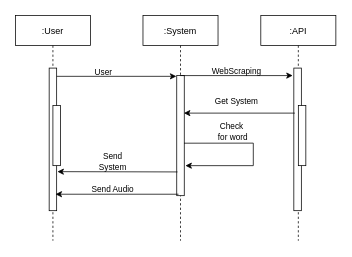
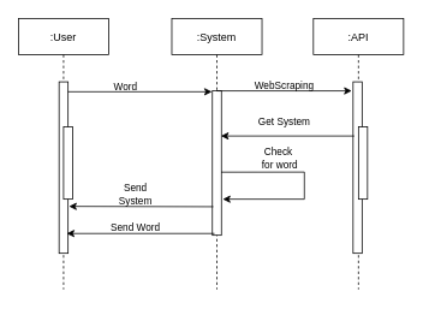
  <mxCell id="0" />
  <mxCell id="1" parent="0" />
  <mxCell id="2" value=":User" style="shape=umlLifeline;perimeter=lifelinePerimeter;container=1;collapsible=0;recursiveResize=0;rounded=0;shadow=0;strokeWidth=1;" parent="1" vertex="1"><mxGeometry x="20" y="20" width="100" height="300" as="geometry" /></mxCell>
  <mxCell id="3" value="" style="points=[];perimeter=orthogonalPerimeter;rounded=0;shadow=0;strokeWidth=1;" parent="2" vertex="1"><mxGeometry x="45" y="70" width="10" height="190" as="geometry" /></mxCell>
  <mxCell id="4" value="" style="points=[];perimeter=orthogonalPerimeter;rounded=0;shadow=0;strokeWidth=1;" parent="2" vertex="1"><mxGeometry x="50" y="120" width="10" height="80" as="geometry" /></mxCell>
  <mxCell id="5" value=":System" style="shape=umlLifeline;perimeter=lifelinePerimeter;container=1;collapsible=0;recursiveResize=0;rounded=0;shadow=0;strokeWidth=1;" parent="1" vertex="1"><mxGeometry x="190" y="20" width="100" height="300" as="geometry" /></mxCell>
  <mxCell id="6" value="" style="points=[];perimeter=orthogonalPerimeter;rounded=0;shadow=0;strokeWidth=1;" parent="5" vertex="1"><mxGeometry x="45" y="80" width="10" height="160" as="geometry" /></mxCell>
  <mxCell id="7" value="" style="endArrow=classic;html=1;rounded=0;exitX=0.967;exitY=0.563;exitDx=0;exitDy=0;exitPerimeter=0;" edge="1" parent="5" source="6"><mxGeometry width="50" height="50" relative="1" as="geometry"><mxPoint x="66" y="170" as="sourcePoint" /><mxPoint x="56.5" y="200" as="targetPoint" /><Array as="points"><mxPoint x="147" y="170" /><mxPoint x="147" y="200" /></Array></mxGeometry></mxCell>
  <mxCell id="8" value=":API" style="shape=umlLifeline;perimeter=lifelinePerimeter;container=1;collapsible=0;recursiveResize=0;rounded=0;shadow=0;strokeWidth=1;" vertex="1" parent="1"><mxGeometry x="347" y="20" width="100" height="300" as="geometry" /></mxCell>
  <mxCell id="9" value="" style="points=[];perimeter=orthogonalPerimeter;rounded=0;shadow=0;strokeWidth=1;" vertex="1" parent="8"><mxGeometry x="44" y="70" width="10" height="190" as="geometry" /></mxCell>
  <mxCell id="10" value="" style="points=[];perimeter=orthogonalPerimeter;rounded=0;shadow=0;strokeWidth=1;" vertex="1" parent="8"><mxGeometry x="50" y="120" width="10" height="80" as="geometry" /></mxCell>
  <mxCell id="11" value="" style="endArrow=classic;html=1;rounded=0;exitX=-0.467;exitY=0.125;exitDx=0;exitDy=0;exitPerimeter=0;" edge="1" parent="1" source="10"><mxGeometry width="50" height="50" relative="1" as="geometry"><mxPoint x="380" y="150" as="sourcePoint" /><mxPoint x="244.5" y="150" as="targetPoint" /></mxGeometry></mxCell>
  <mxCell id="12" value="Check&amp;nbsp;&lt;br&gt;for&amp;nbsp;word" style="text;html=1;strokeColor=none;fillColor=none;align=center;verticalAlign=middle;whiteSpace=wrap;rounded=0;fontFamily=Helvetica;fontSize=11;fontColor=default;" vertex="1" parent="1"><mxGeometry x="280" y="160" width="60" height="30" as="geometry" /></mxCell>
  <mxCell id="13" value="" style="endArrow=classic;html=1;rounded=1;shadow=0;labelBackgroundColor=default;fontFamily=Helvetica;fontSize=11;fontColor=default;strokeColor=default;strokeWidth=1;shape=connector;" edge="1" parent="1"><mxGeometry width="50" height="50" relative="1" as="geometry"><mxPoint x="239.5" y="100" as="sourcePoint" /><mxPoint x="389.5" y="100" as="targetPoint" /></mxGeometry></mxCell>
  <mxCell id="14" value="" style="endArrow=classic;html=1;rounded=1;shadow=0;labelBackgroundColor=default;fontFamily=Helvetica;fontSize=11;fontColor=default;strokeColor=default;strokeWidth=1;shape=connector;" edge="1" parent="1"><mxGeometry width="50" height="50" relative="1" as="geometry"><mxPoint x="75" y="101" as="sourcePoint" /><mxPoint x="234.5" y="101" as="targetPoint" /></mxGeometry></mxCell>
- <mxCell id="15" value="User" style="text;strokeColor=none;fillColor=none;align=left;verticalAlign=middle;spacingLeft=4;spacingRight=4;overflow=hidden;points=[[0,0.5],[1,0.5]];portConstraint=eastwest;rotatable=0;fontFamily=Helvetica;fontSize=11;fontColor=default;" vertex="1" parent="1"><mxGeometry x="120" y="80" width="80" height="30" as="geometry" /></mxCell>
+ <mxCell id="15" value="Word" style="text;strokeColor=none;fillColor=none;align=left;verticalAlign=middle;spacingLeft=4;spacingRight=4;overflow=hidden;points=[[0,0.5],[1,0.5]];portConstraint=eastwest;rotatable=0;fontFamily=Helvetica;fontSize=11;fontColor=default;" vertex="1" parent="1"><mxGeometry x="120" y="80" width="80" height="30" as="geometry" /></mxCell>
  <mxCell id="16" value="WebScraping" style="text;html=1;strokeColor=none;fillColor=none;align=center;verticalAlign=middle;whiteSpace=wrap;rounded=0;fontFamily=Helvetica;fontSize=11;fontColor=default;" vertex="1" parent="1"><mxGeometry x="280" y="80" width="70" height="30" as="geometry" /></mxCell>
  <mxCell id="17" value="Get System" style="text;html=1;strokeColor=none;fillColor=none;align=center;verticalAlign=middle;whiteSpace=wrap;rounded=0;fontFamily=Helvetica;fontSize=11;fontColor=default;" vertex="1" parent="1"><mxGeometry x="285" y="120" width="60" height="30" as="geometry" /></mxCell>
  <mxCell id="18" value="" style="endArrow=classic;html=1;rounded=1;shadow=0;labelBackgroundColor=default;fontFamily=Helvetica;fontSize=11;fontColor=default;strokeColor=default;strokeWidth=1;shape=connector;exitX=0.1;exitY=0.871;exitDx=0;exitDy=0;exitPerimeter=0;" edge="1" parent="1"><mxGeometry width="50" height="50" relative="1" as="geometry"><mxPoint x="236" y="228.36" as="sourcePoint" /><mxPoint x="76" y="228" as="targetPoint" /></mxGeometry></mxCell>
  <mxCell id="19" value="" style="endArrow=classic;html=1;rounded=1;shadow=0;labelBackgroundColor=default;fontFamily=Helvetica;fontSize=11;fontColor=default;strokeColor=default;strokeWidth=1;shape=connector;exitX=-0.167;exitY=0.988;exitDx=0;exitDy=0;exitPerimeter=0;" edge="1" parent="1"><mxGeometry width="50" height="50" relative="1" as="geometry"><mxPoint x="237.33" y="258.08" as="sourcePoint" /><mxPoint x="73.5" y="258.08" as="targetPoint" /></mxGeometry></mxCell>
  <mxCell id="20" value="Send System" style="text;html=1;strokeColor=none;fillColor=none;align=center;verticalAlign=middle;whiteSpace=wrap;rounded=0;fontFamily=Helvetica;fontSize=11;fontColor=default;" vertex="1" parent="1"><mxGeometry x="120" y="200" width="60" height="30" as="geometry" /></mxCell>
- <mxCell id="21" value="Send Audio" style="text;html=1;strokeColor=none;fillColor=none;align=center;verticalAlign=middle;whiteSpace=wrap;rounded=0;fontFamily=Helvetica;fontSize=11;fontColor=default;" vertex="1" parent="1"><mxGeometry x="120" y="236" width="60" height="30" as="geometry" /></mxCell>
+ <mxCell id="21" value="Send Word" style="text;html=1;strokeColor=none;fillColor=none;align=center;verticalAlign=middle;whiteSpace=wrap;rounded=0;fontFamily=Helvetica;fontSize=11;fontColor=default;" vertex="1" parent="1"><mxGeometry x="120" y="236" width="60" height="30" as="geometry" /></mxCell>
